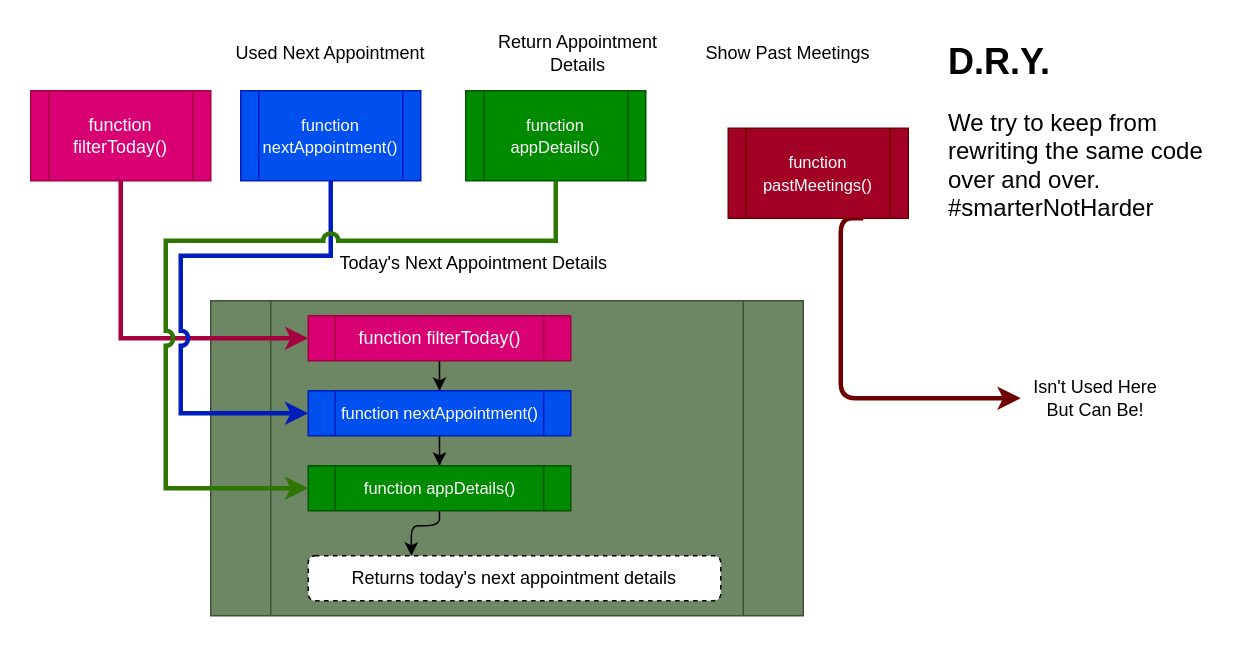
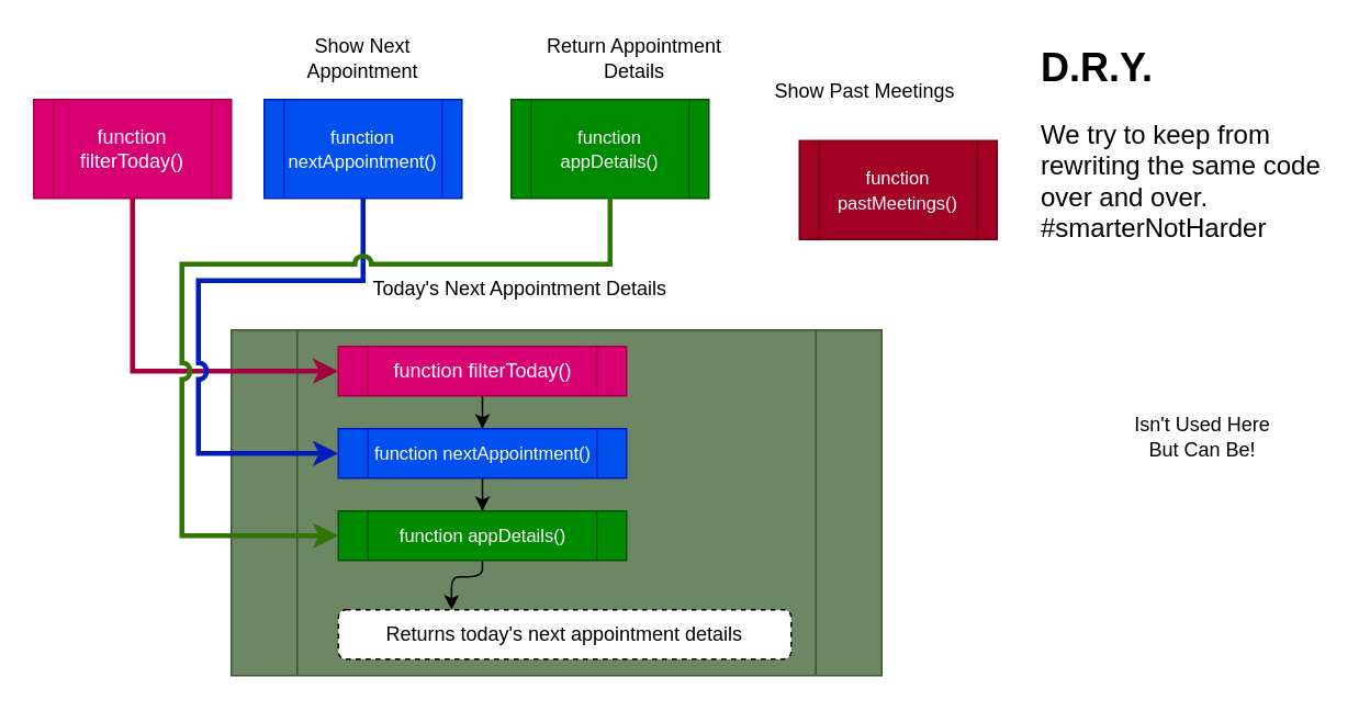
  <mxCell id="0" />
  <mxCell id="1" parent="0" />
  <mxCell id="2" value="function filterToday()" style="shape=process;whiteSpace=wrap;html=1;backgroundOutline=1;fillColor=#d80073;fontColor=#ffffff;strokeColor=#A50040;" vertex="1" parent="1"><mxGeometry x="20" y="60" width="120" height="60" as="geometry" /></mxCell>
  <mxCell id="3" value="&lt;font style=&quot;font-size: 11px;&quot;&gt;function nextAppointment()&lt;/font&gt;" style="shape=process;whiteSpace=wrap;html=1;backgroundOutline=1;fillColor=#0050ef;fontColor=#ffffff;strokeColor=#001DBC;" vertex="1" parent="1"><mxGeometry x="160" y="60" width="120" height="60" as="geometry" /></mxCell>
- <mxCell id="4" value="Used Next Appointment" style="text;html=1;align=center;verticalAlign=middle;whiteSpace=wrap;rounded=0;" vertex="1" parent="1"><mxGeometry x="155" y="20" width="130" height="30" as="geometry" /></mxCell>
+ <mxCell id="4" value="Show Next Appointment" style="text;html=1;align=center;verticalAlign=middle;whiteSpace=wrap;rounded=0;" vertex="1" parent="1"><mxGeometry x="155" y="20" width="130" height="30" as="geometry" /></mxCell>
  <mxCell id="5" value="Return Appointment Details" style="text;html=1;align=center;verticalAlign=middle;whiteSpace=wrap;rounded=0;" vertex="1" parent="1"><mxGeometry x="320" y="20" width="130" height="30" as="geometry" /></mxCell>
  <mxCell id="6" value="&lt;font style=&quot;font-size: 11px;&quot;&gt;function appDetails()&lt;/font&gt;" style="shape=process;whiteSpace=wrap;html=1;backgroundOutline=1;fillColor=#008a00;fontColor=#ffffff;strokeColor=#005700;" vertex="1" parent="1"><mxGeometry x="310" y="60" width="120" height="60" as="geometry" /></mxCell>
- <mxCell id="7" value="Show Past Meetings" style="text;html=1;align=center;verticalAlign=middle;whiteSpace=wrap;rounded=0;" vertex="1" parent="1"><mxGeometry x="460" y="20" width="130" height="30" as="geometry" /></mxCell>
- <mxCell id="8" style="edgeStyle=orthogonalEdgeStyle;rounded=1;orthogonalLoop=1;jettySize=auto;html=1;entryX=0;entryY=0.5;entryDx=0;entryDy=0;exitX=0.75;exitY=1;exitDx=0;exitDy=0;curved=0;fillColor=#a20025;strokeColor=#6F0000;strokeWidth=3;" edge="1" parent="1" source="9" target="21"><mxGeometry relative="1" as="geometry"><Array as="points"><mxPoint x="560" y="265" /></Array></mxGeometry></mxCell>
+ <mxCell id="7" value="Show Past Meetings" style="text;html=1;align=center;verticalAlign=middle;whiteSpace=wrap;rounded=0;" vertex="1" parent="1"><mxGeometry x="460" y="40" width="130" height="30" as="geometry" /></mxCell>
  <mxCell id="9" value="&lt;span style=&quot;font-size: 11px;&quot;&gt;function pastMeetings()&lt;/span&gt;" style="shape=process;whiteSpace=wrap;html=1;backgroundOutline=1;fillColor=#a20025;fontColor=#ffffff;strokeColor=#6F0000;" vertex="1" parent="1"><mxGeometry x="485" y="85" width="120" height="60" as="geometry" /></mxCell>
  <mxCell id="10" value="&lt;h1 style=&quot;margin-top: 0px;&quot;&gt;&lt;span style=&quot;background-color: initial;&quot;&gt;D.R.Y&lt;/span&gt;.&lt;/h1&gt;&lt;div&gt;&lt;font size=&quot;3&quot;&gt;We try to keep from rewriting the same code over and over. #smarterNotHarder&lt;/font&gt;&lt;/div&gt;" style="text;html=1;whiteSpace=wrap;overflow=hidden;rounded=0;" vertex="1" parent="1"><mxGeometry x="630" y="20" width="180" height="140" as="geometry" /></mxCell>
  <mxCell id="11" value="" style="shape=process;whiteSpace=wrap;html=1;backgroundOutline=1;fillColor=#6d8764;fontColor=#ffffff;strokeColor=#3A5431;" vertex="1" parent="1"><mxGeometry x="140" y="200" width="395" height="210" as="geometry" /></mxCell>
  <mxCell id="12" value="Today's Next Appointment Details" style="text;html=1;align=center;verticalAlign=middle;resizable=0;points=[];autosize=1;strokeColor=none;fillColor=none;" vertex="1" parent="1"><mxGeometry x="215" y="160" width="200" height="30" as="geometry" /></mxCell>
  <mxCell id="13" style="edgeStyle=orthogonalEdgeStyle;rounded=0;orthogonalLoop=1;jettySize=auto;html=1;entryX=0;entryY=0.5;entryDx=0;entryDy=0;exitX=0.5;exitY=1;exitDx=0;exitDy=0;jumpStyle=arc;fillColor=#d80073;strokeColor=#A50040;strokeWidth=3;" edge="1" parent="1" source="2" target="15"><mxGeometry relative="1" as="geometry" /></mxCell>
  <mxCell id="14" style="edgeStyle=orthogonalEdgeStyle;rounded=0;orthogonalLoop=1;jettySize=auto;html=1;entryX=0.5;entryY=0;entryDx=0;entryDy=0;" edge="1" parent="1" source="15" target="17"><mxGeometry relative="1" as="geometry" /></mxCell>
  <mxCell id="15" value="function filterToday()" style="shape=process;whiteSpace=wrap;html=1;backgroundOutline=1;fillColor=#d80073;fontColor=#ffffff;strokeColor=#A50040;" vertex="1" parent="1"><mxGeometry x="205" y="210" width="175" height="30" as="geometry" /></mxCell>
  <mxCell id="16" style="edgeStyle=orthogonalEdgeStyle;rounded=0;orthogonalLoop=1;jettySize=auto;html=1;entryX=0.5;entryY=0;entryDx=0;entryDy=0;" edge="1" parent="1" source="17" target="19"><mxGeometry relative="1" as="geometry" /></mxCell>
  <mxCell id="17" value="&lt;font style=&quot;font-size: 11px;&quot;&gt;function nextAppointment()&lt;/font&gt;" style="shape=process;whiteSpace=wrap;html=1;backgroundOutline=1;fillColor=#0050ef;fontColor=#ffffff;strokeColor=#001DBC;" vertex="1" parent="1"><mxGeometry x="205" y="260" width="175" height="30" as="geometry" /></mxCell>
  <mxCell id="18" value="" style="edgeStyle=orthogonalEdgeStyle;rounded=1;orthogonalLoop=1;jettySize=auto;html=1;curved=0;entryX=0.25;entryY=0;entryDx=0;entryDy=0;" edge="1" parent="1" source="19" target="20"><mxGeometry relative="1" as="geometry"><Array as="points"><mxPoint x="293" y="350" /><mxPoint x="274" y="350" /></Array></mxGeometry></mxCell>
  <mxCell id="19" value="&lt;font style=&quot;font-size: 11px;&quot;&gt;function appDetails()&lt;/font&gt;" style="shape=process;whiteSpace=wrap;html=1;backgroundOutline=1;fillColor=#008a00;fontColor=#ffffff;strokeColor=#005700;" vertex="1" parent="1"><mxGeometry x="205" y="310" width="175" height="30" as="geometry" /></mxCell>
  <mxCell id="20" value="Returns today's next appointment details" style="rounded=1;whiteSpace=wrap;html=1;dashed=1;" vertex="1" parent="1"><mxGeometry x="205" y="370" width="275" height="30" as="geometry" /></mxCell>
  <mxCell id="21" value="Isn't Used Here But Can Be!" style="text;html=1;align=center;verticalAlign=middle;whiteSpace=wrap;rounded=0;" vertex="1" parent="1"><mxGeometry x="680" y="250" width="100" height="30" as="geometry" /></mxCell>
  <mxCell id="22" style="edgeStyle=orthogonalEdgeStyle;rounded=0;orthogonalLoop=1;jettySize=auto;html=1;entryX=0;entryY=0.5;entryDx=0;entryDy=0;jumpStyle=arc;fillColor=#0050ef;strokeColor=#001DBC;strokeWidth=3;jumpSize=6;" edge="1" parent="1" source="3" target="17"><mxGeometry relative="1" as="geometry"><Array as="points"><mxPoint x="220" y="170" /><mxPoint x="120" y="170" /><mxPoint x="120" y="275" /></Array></mxGeometry></mxCell>
  <mxCell id="23" style="edgeStyle=orthogonalEdgeStyle;rounded=0;orthogonalLoop=1;jettySize=auto;html=1;entryX=0;entryY=0.5;entryDx=0;entryDy=0;jumpStyle=arc;fillColor=#60a917;strokeColor=#2D7600;strokeWidth=3;" edge="1" parent="1" source="6" target="19"><mxGeometry relative="1" as="geometry"><Array as="points"><mxPoint x="370" y="160" /><mxPoint x="110" y="160" /><mxPoint x="110" y="325" /></Array></mxGeometry></mxCell>
